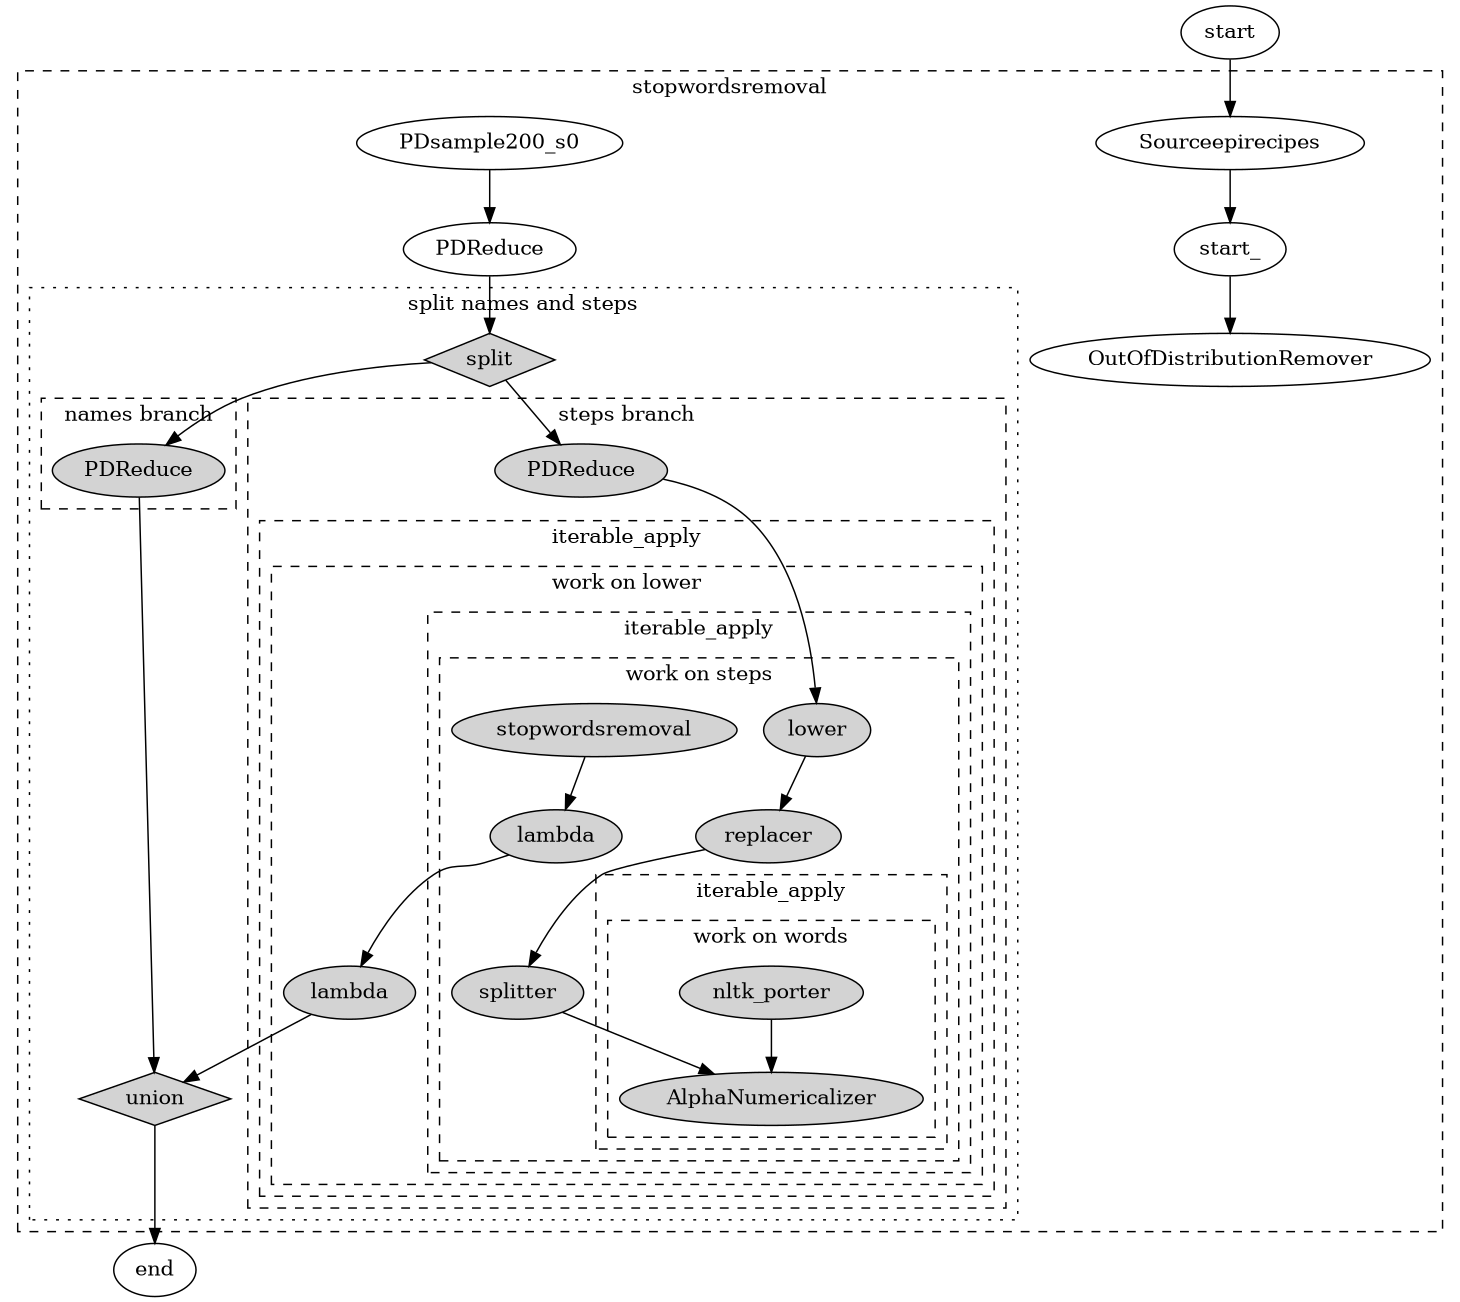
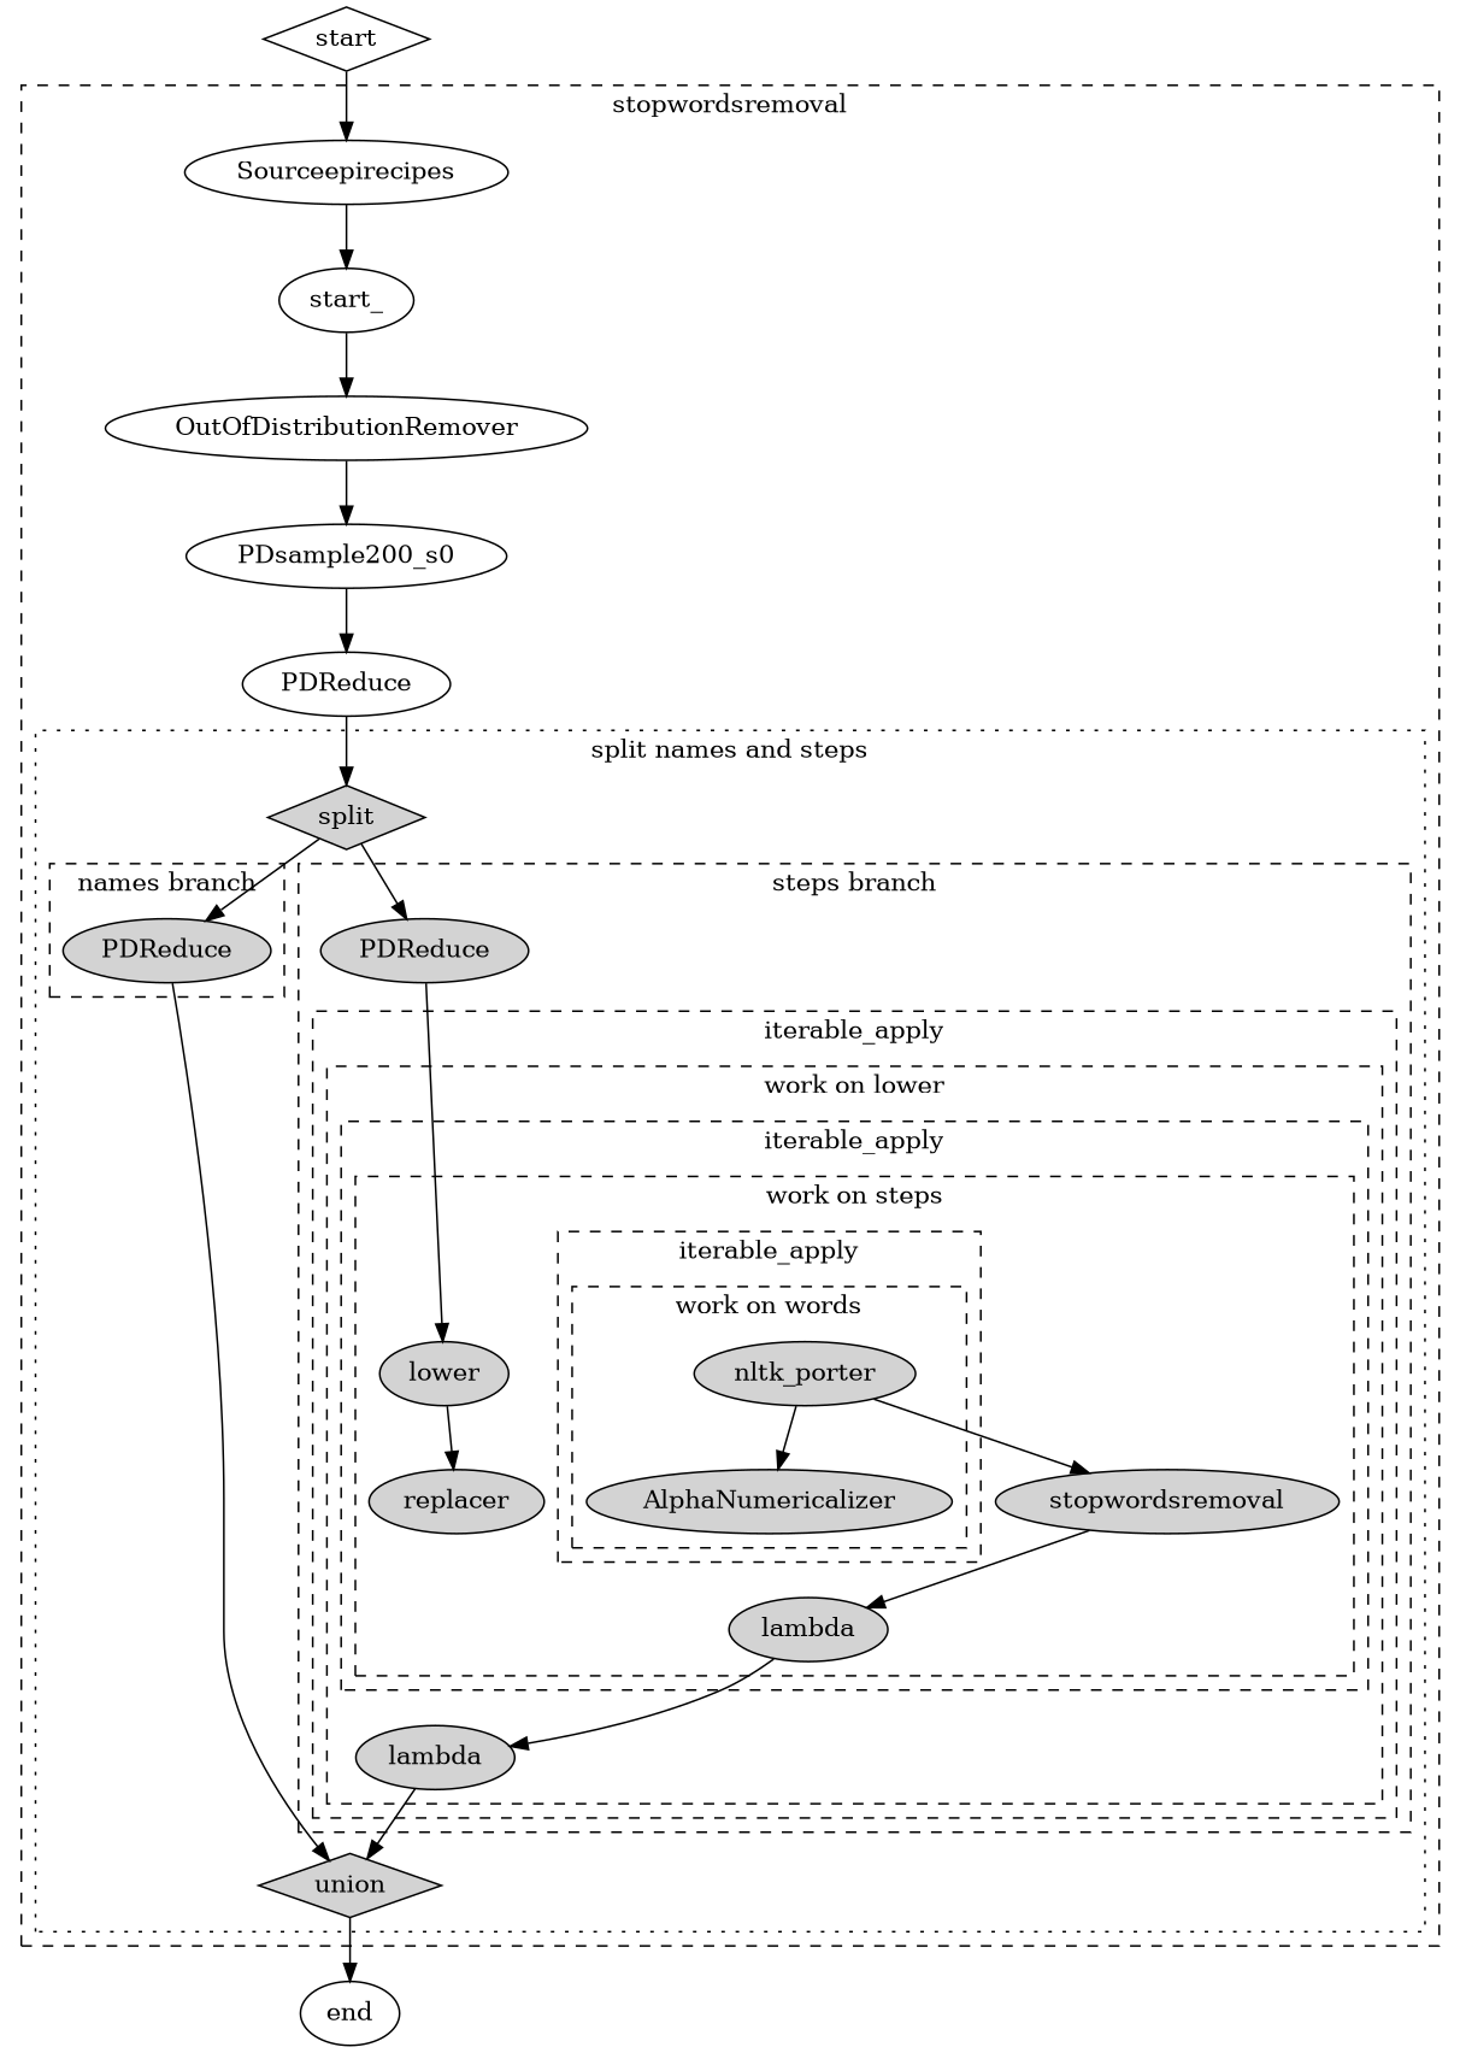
  digraph {
    node [style=filled]
    n1 [label=PDReduce]
    n2 [label=AlphaNumericalizer]
    n3 [label=nltk_porter]
    n4 [label=lower]
    n5 [label=replacer]
-   n6 [label=splitter]
    n7 [label=stopwordsremoval]
    n8 [label=lambda]
    n9 [label=lambda]
    n10 [label=PDReduce]
    n11 [label=split shape=diamond]
    n12 [label=union shape=diamond]
    n13 [label=Sourceepirecipes style=""]
    n14 [label=start_ style=""]
    n15 [label=OutOfDistributionRemover style=""]
    n16 [label=PDsample200_s0 style=""]
    n17 [label=PDReduce style=""]
    end [style=""]
-   start [style=""]
+   start [shape=diamond style=""]
    subgraph cluster_1 {
      label=stopwordsremoval
      style=dashed
      n13
      n14
      n15
      n16
      n17
      subgraph cluster_2 {
        label="split names and steps"
        style=dotted
        n11
        n12
        subgraph cluster_3 {
          label="names branch"
          style=dashed
          n1
        }
        subgraph cluster_4 {
          label="steps branch"
          style=dashed
          n10
          subgraph cluster_5 {
            label=iterable_apply
            style=dashed
            subgraph cluster_6 {
              label="work on lower"
              style=dashed
              n9
              subgraph cluster_7 {
                label=iterable_apply
                style=dashed
                subgraph cluster_8 {
                  label="work on steps"
                  style=dashed
                  n4
                  n5
-                 n6
                  n7
                  n8
                  subgraph cluster_9 {
                    label=iterable_apply
                    style=dashed
                    subgraph cluster_10 {
                      label="work on words"
                      style=dashed
                      n2
                      n3
                    }
                  }
                }
              }
            }
          }
        }
      }
    }
    n1 -> n12
    n3 -> n2
+   n3 -> n7
    n4 -> n5
-   n5 -> n6
-   n6 -> n2
    n7 -> n8
    n8 -> n9
    n9 -> n12
    n10 -> n4
    n11 -> n1
    n11 -> n10
    n12 -> end
    n13 -> n14
    n14 -> n15
+   n15 -> n16
    n16 -> n17
    n17 -> n11
    start -> n13
  }
